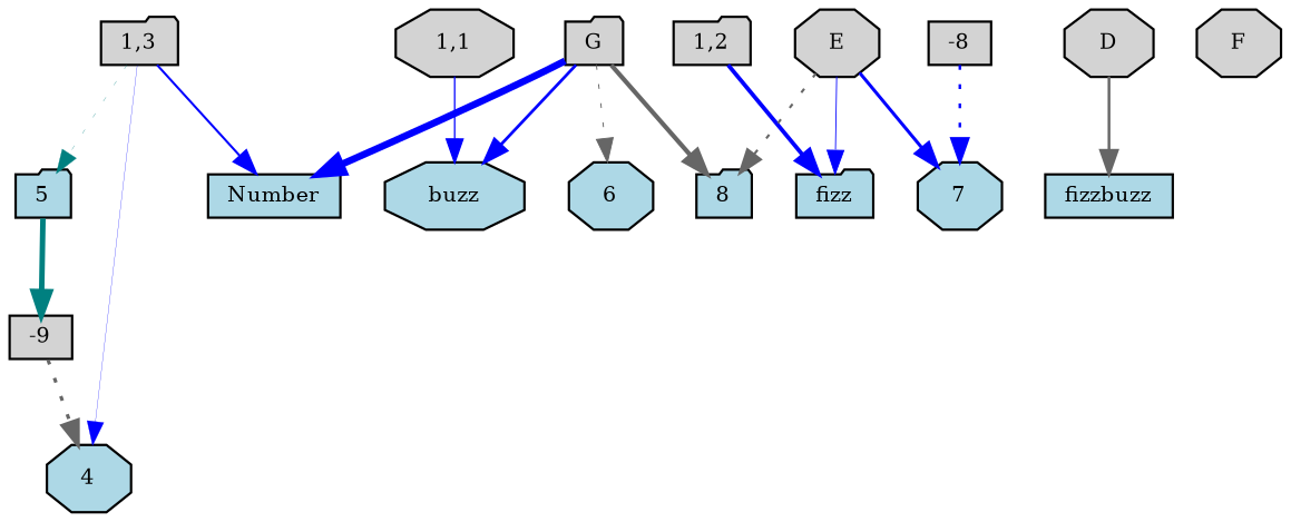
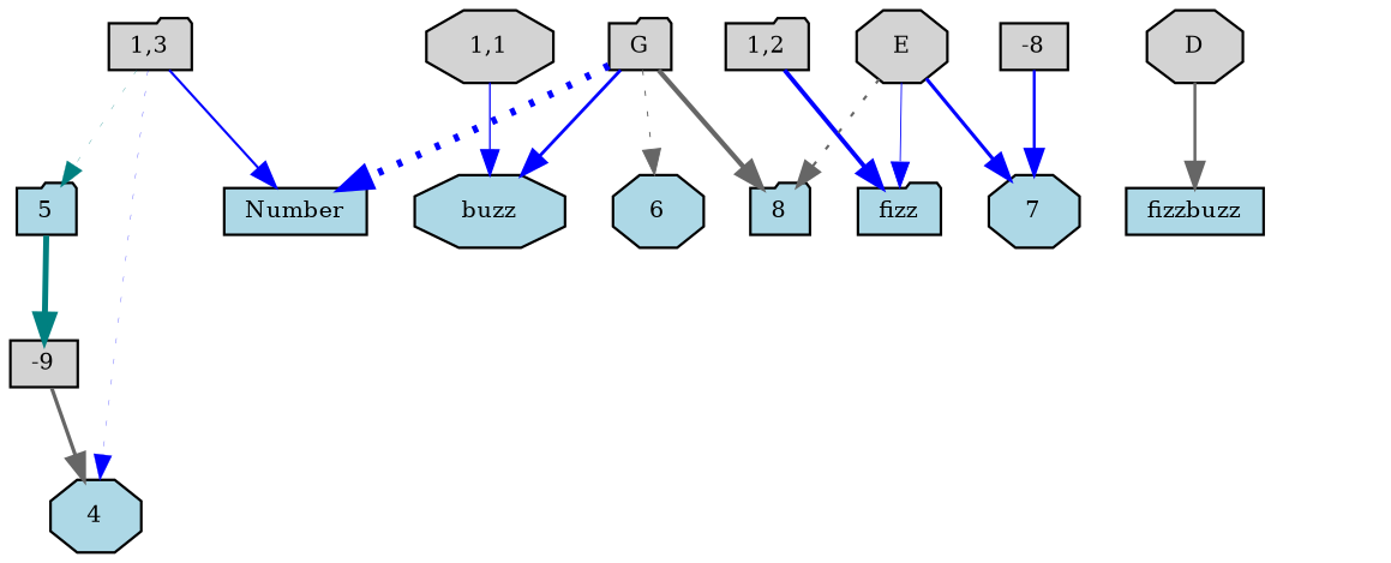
  digraph {
    node [fillcolor=lightgray fontsize=9 shape=octagon style=filled]
    edge [color=blue style=solid]
    "1,1" [height=0.2 width=0.2]
    buzz [fillcolor=lightblue height=0.2 width=0.2]
    "1,2" [height=0.2 shape=folder width=0.2]
    fizz [fillcolor=lightblue height=0.2 shape=folder width=0.2]
    "1,3" [height=0.2 shape=folder width=0.2]
    Number [fillcolor=lightblue height=0.2 shape=box width=0.2]
    4 [fillcolor=lightblue height=0.2 width=0.2]
    5 [fillcolor=lightblue height=0.2 shape=folder width=0.2]
    -9 [height=0.2 shape=box width=0.2]
    D [height=0.2 width=0.2]
    fizzbuzz [fillcolor=lightblue height=0.2 shape=box width=0.2]
    E [height=0.2 width=0.2]
    7 [fillcolor=lightblue height=0.2 width=0.2]
    8 [fillcolor=lightblue height=0.2 shape=folder width=0.2]
-   F [height=0.2 width=0.2]
    G [height=0.2 shape=folder width=0.2]
    6 [fillcolor=lightblue height=0.2 width=0.2]
    -8 [height=0.2 shape=box width=0.2]
    "1,1" -> buzz [penwidth=0.573366646276]
    "1,2" -> fizz [penwidth=1.72347349505]
    "1,3" -> Number [penwidth=0.926470457447]
-   "1,3" -> 4 [penwidth=0.120521686967]
+   "1,3" -> 4 [penwidth=0.120521686967 style=dotted]
    "1,3" -> 5 [color=teal penwidth=0.125889259974 style=dotted]
    5 -> -9 [color=teal penwidth=2.2790935443]
-   -9 -> 4 [color=gray40 penwidth=1.43603786407 style=dotted]
+   -9 -> 4 [color=gray40 penwidth=1.43603786407]
    D -> fizzbuzz [color=gray40 penwidth=1.12854083107]
    E -> fizz [penwidth=0.387854033426]
    E -> 7 [penwidth=1.36485567931]
    E -> 8 [color=gray40 penwidth=0.96424247954 style=dotted]
    G -> buzz [penwidth=1.22629436205]
-   G -> Number [penwidth=2.92812655397]
+   G -> Number [penwidth=2.92812655397 style=dotted]
    G -> 8 [color=gray40 penwidth=1.8919728054]
    G -> 6 [color=gray40 penwidth=0.431836657614 style=dotted]
-   -8 -> 7 [penwidth=1.08401501938 style=dotted]
+   -8 -> 7 [penwidth=1.08401501938]
  }
